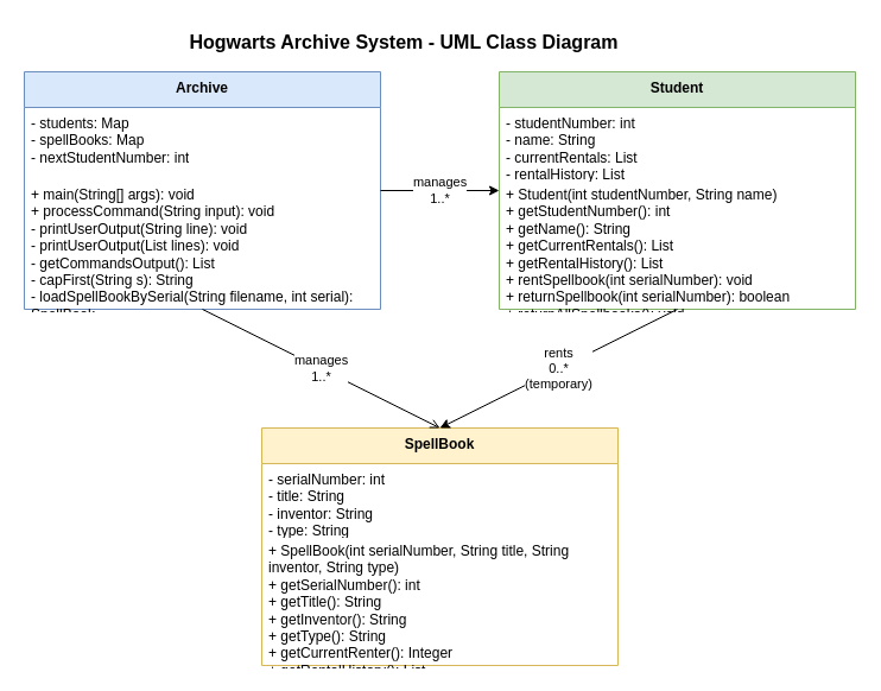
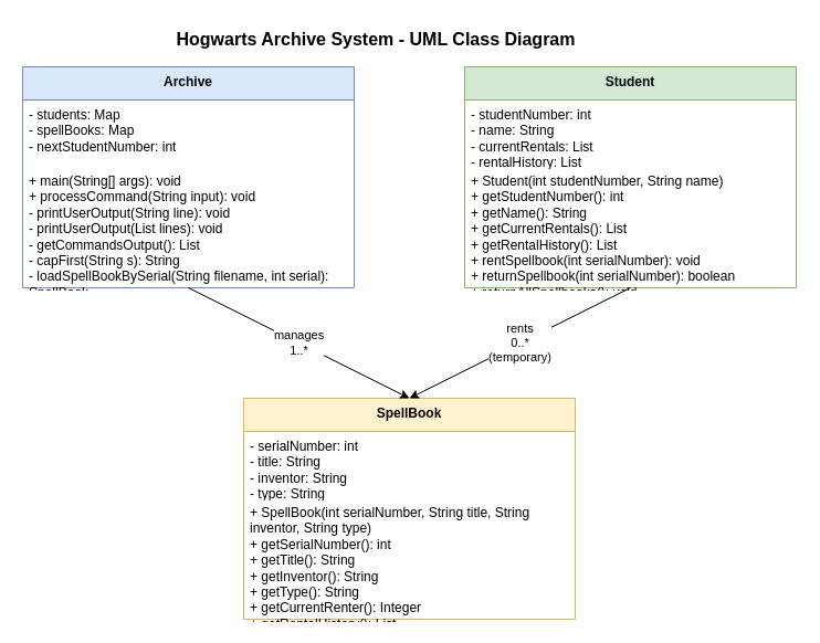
  <mxCell id="0" />
  <mxCell id="1" parent="0" />
  <mxCell id="2" value="Archive" style="swimlane;fontStyle=1;align=center;verticalAlign=top;childLayout=stackLayout;horizontal=1;startSize=30;horizontalStack=0;resizeParent=1;resizeParentMax=0;resizeLast=0;collapsible=1;marginBottom=0;whiteSpace=wrap;html=1;fillColor=#dae8fc;strokeColor=#6c8ebf;" vertex="1" parent="1"><mxGeometry x="20" y="60" width="300" height="200" as="geometry" /></mxCell>
  <mxCell id="3" value="- students: Map&lt;Integer, Student&gt;&#10;- spellBooks: Map&lt;Integer, SpellBook&gt;&#10;- nextStudentNumber: int" style="text;strokeColor=none;fillColor=none;align=left;verticalAlign=top;spacingLeft=4;spacingRight=4;overflow=hidden;rotatable=0;points=[[0,0.5],[1,0.5]];portConstraint=eastwest;whiteSpace=wrap;html=1;fontSize=12;" vertex="1" parent="2"><mxGeometry y="30" width="300" height="60" as="geometry" /></mxCell>
  <mxCell id="4" value="+ main(String[] args): void&#10;+ processCommand(String input): void&#10;- printUserOutput(String line): void&#10;- printUserOutput(List&lt;String&gt; lines): void&#10;- getCommandsOutput(): List&lt;String&gt;&#10;- capFirst(String s): String&#10;- loadSpellBookBySerial(String filename, int serial): SpellBook&#10;- loadSpellBooks(String filename): List&lt;SpellBook&gt;" style="text;strokeColor=none;fillColor=none;align=left;verticalAlign=top;spacingLeft=4;spacingRight=4;overflow=hidden;rotatable=0;points=[[0,0.5],[1,0.5]];portConstraint=eastwest;whiteSpace=wrap;html=1;fontSize=12;" vertex="1" parent="2"><mxGeometry y="90" width="300" height="110" as="geometry" /></mxCell>
  <mxCell id="5" value="Student" style="swimlane;fontStyle=1;align=center;verticalAlign=top;childLayout=stackLayout;horizontal=1;startSize=30;horizontalStack=0;resizeParent=1;resizeParentMax=0;resizeLast=0;collapsible=1;marginBottom=0;whiteSpace=wrap;html=1;fillColor=#d5e8d4;strokeColor=#82b366;" vertex="1" parent="1"><mxGeometry x="420" y="60" width="300" height="200" as="geometry" /></mxCell>
  <mxCell id="6" value="- studentNumber: int&#10;- name: String&#10;- currentRentals: List&lt;Integer&gt;&#10;- rentalHistory: List&lt;Integer&gt;" style="text;strokeColor=none;fillColor=none;align=left;verticalAlign=top;spacingLeft=4;spacingRight=4;overflow=hidden;rotatable=0;points=[[0,0.5],[1,0.5]];portConstraint=eastwest;whiteSpace=wrap;html=1;fontSize=12;" vertex="1" parent="5"><mxGeometry y="30" width="300" height="60" as="geometry" /></mxCell>
  <mxCell id="7" value="+ Student(int studentNumber, String name)&#10;+ getStudentNumber(): int&#10;+ getName(): String&#10;+ getCurrentRentals(): List&lt;Integer&gt;&#10;+ getRentalHistory(): List&lt;Integer&gt;&#10;+ rentSpellbook(int serialNumber): void&#10;+ returnSpellbook(int serialNumber): boolean&#10;+ returnAllSpellbooks(): void&#10;+ isCurrentlyRenting(): boolean&#10;+ toString(): String" style="text;strokeColor=none;fillColor=none;align=left;verticalAlign=top;spacingLeft=4;spacingRight=4;overflow=hidden;rotatable=0;points=[[0,0.5],[1,0.5]];portConstraint=eastwest;whiteSpace=wrap;html=1;fontSize=12;" vertex="1" parent="5"><mxGeometry y="90" width="300" height="110" as="geometry" /></mxCell>
  <mxCell id="8" value="SpellBook" style="swimlane;fontStyle=1;align=center;verticalAlign=top;childLayout=stackLayout;horizontal=1;startSize=30;horizontalStack=0;resizeParent=1;resizeParentMax=0;resizeLast=0;collapsible=1;marginBottom=0;whiteSpace=wrap;html=1;fillColor=#fff2cc;strokeColor=#d6b656;" vertex="1" parent="1"><mxGeometry x="220" y="360" width="300" height="200" as="geometry" /></mxCell>
  <mxCell id="9" value="- serialNumber: int&#10;- title: String&#10;- inventor: String&#10;- type: String&#10;- currentRenter: Integer&#10;- rentalHistory: List&lt;Integer&gt;" style="text;strokeColor=none;fillColor=none;align=left;verticalAlign=top;spacingLeft=4;spacingRight=4;overflow=hidden;rotatable=0;points=[[0,0.5],[1,0.5]];portConstraint=eastwest;whiteSpace=wrap;html=1;fontSize=12;" vertex="1" parent="8"><mxGeometry y="30" width="300" height="60" as="geometry" /></mxCell>
  <mxCell id="10" value="+ SpellBook(int serialNumber, String title, String inventor, String type)&#10;+ getSerialNumber(): int&#10;+ getTitle(): String&#10;+ getInventor(): String&#10;+ getType(): String&#10;+ getCurrentRenter(): Integer&#10;+ getRentalHistory(): List&lt;Integer&gt;&#10;+ isAvailable(): boolean&#10;+ rentTo(int studentNumber): void&#10;+ relinquishFrom(int studentNumber): boolean&#10;+ isCopyOf(SpellBook other): boolean&#10;+ toShortString(): String&#10;+ toLongString(): String" style="text;strokeColor=none;fillColor=none;align=left;verticalAlign=top;spacingLeft=4;spacingRight=4;overflow=hidden;rotatable=0;points=[[0,0.5],[1,0.5]];portConstraint=eastwest;whiteSpace=wrap;html=1;fontSize=12;" vertex="1" parent="8"><mxGeometry y="90" width="300" height="110" as="geometry" /></mxCell>
- <mxCell id="11" value="manages&#10;1..*" style="endArrow=classic;html=1;rounded=0;exitX=1;exitY=0.5;exitDx=0;exitDy=0;entryX=0;entryY=0.5;entryDx=0;entryDy=0;" edge="1" parent="1" source="2" target="5"><mxGeometry width="50" height="50" relative="1" as="geometry"><mxPoint x="370" y="160" as="sourcePoint" /><mxPoint x="420" y="110" as="targetPoint" /></mxGeometry></mxCell>
- <mxCell id="12" value="manages&#10;1..*" style="endArrow=open;html=1;rounded=0;exitX=0.5;exitY=1;exitDx=0;exitDy=0;entryX=0.5;entryY=0;entryDx=0;entryDy=0;" edge="1" parent="1" source="2" target="8"><mxGeometry width="50" height="50" relative="1" as="geometry"><mxPoint x="170" y="260" as="sourcePoint" /><mxPoint x="370" y="360" as="targetPoint" /></mxGeometry></mxCell>
+ <mxCell id="12" value="manages&#10;1..*" style="endArrow=classic;html=1;rounded=0;exitX=0.5;exitY=1;exitDx=0;exitDy=0;entryX=0.5;entryY=0;entryDx=0;entryDy=0;" edge="1" parent="1" source="2" target="8"><mxGeometry width="50" height="50" relative="1" as="geometry"><mxPoint x="170" y="260" as="sourcePoint" /><mxPoint x="370" y="360" as="targetPoint" /></mxGeometry></mxCell>
  <mxCell id="13" value="rents&#10;0..*&#10;(temporary)" style="endArrow=classic;html=1;rounded=0;exitX=0.5;exitY=1;exitDx=0;exitDy=0;entryX=0.5;entryY=0;entryDx=0;entryDy=0;dashed=0;" edge="1" parent="1" source="5" target="8"><mxGeometry width="50" height="50" relative="1" as="geometry"><mxPoint x="570" y="260" as="sourcePoint" /><mxPoint x="370" y="360" as="targetPoint" /></mxGeometry></mxCell>
  <mxCell id="14" value="Hogwarts Archive System - UML Class Diagram" style="text;html=1;strokeColor=none;fillColor=none;align=center;verticalAlign=middle;whiteSpace=wrap;rounded=0;fontSize=16;fontStyle=1;" vertex="1" parent="1"><mxGeometry x="140" y="20" width="400" height="30" as="geometry" /></mxCell>
